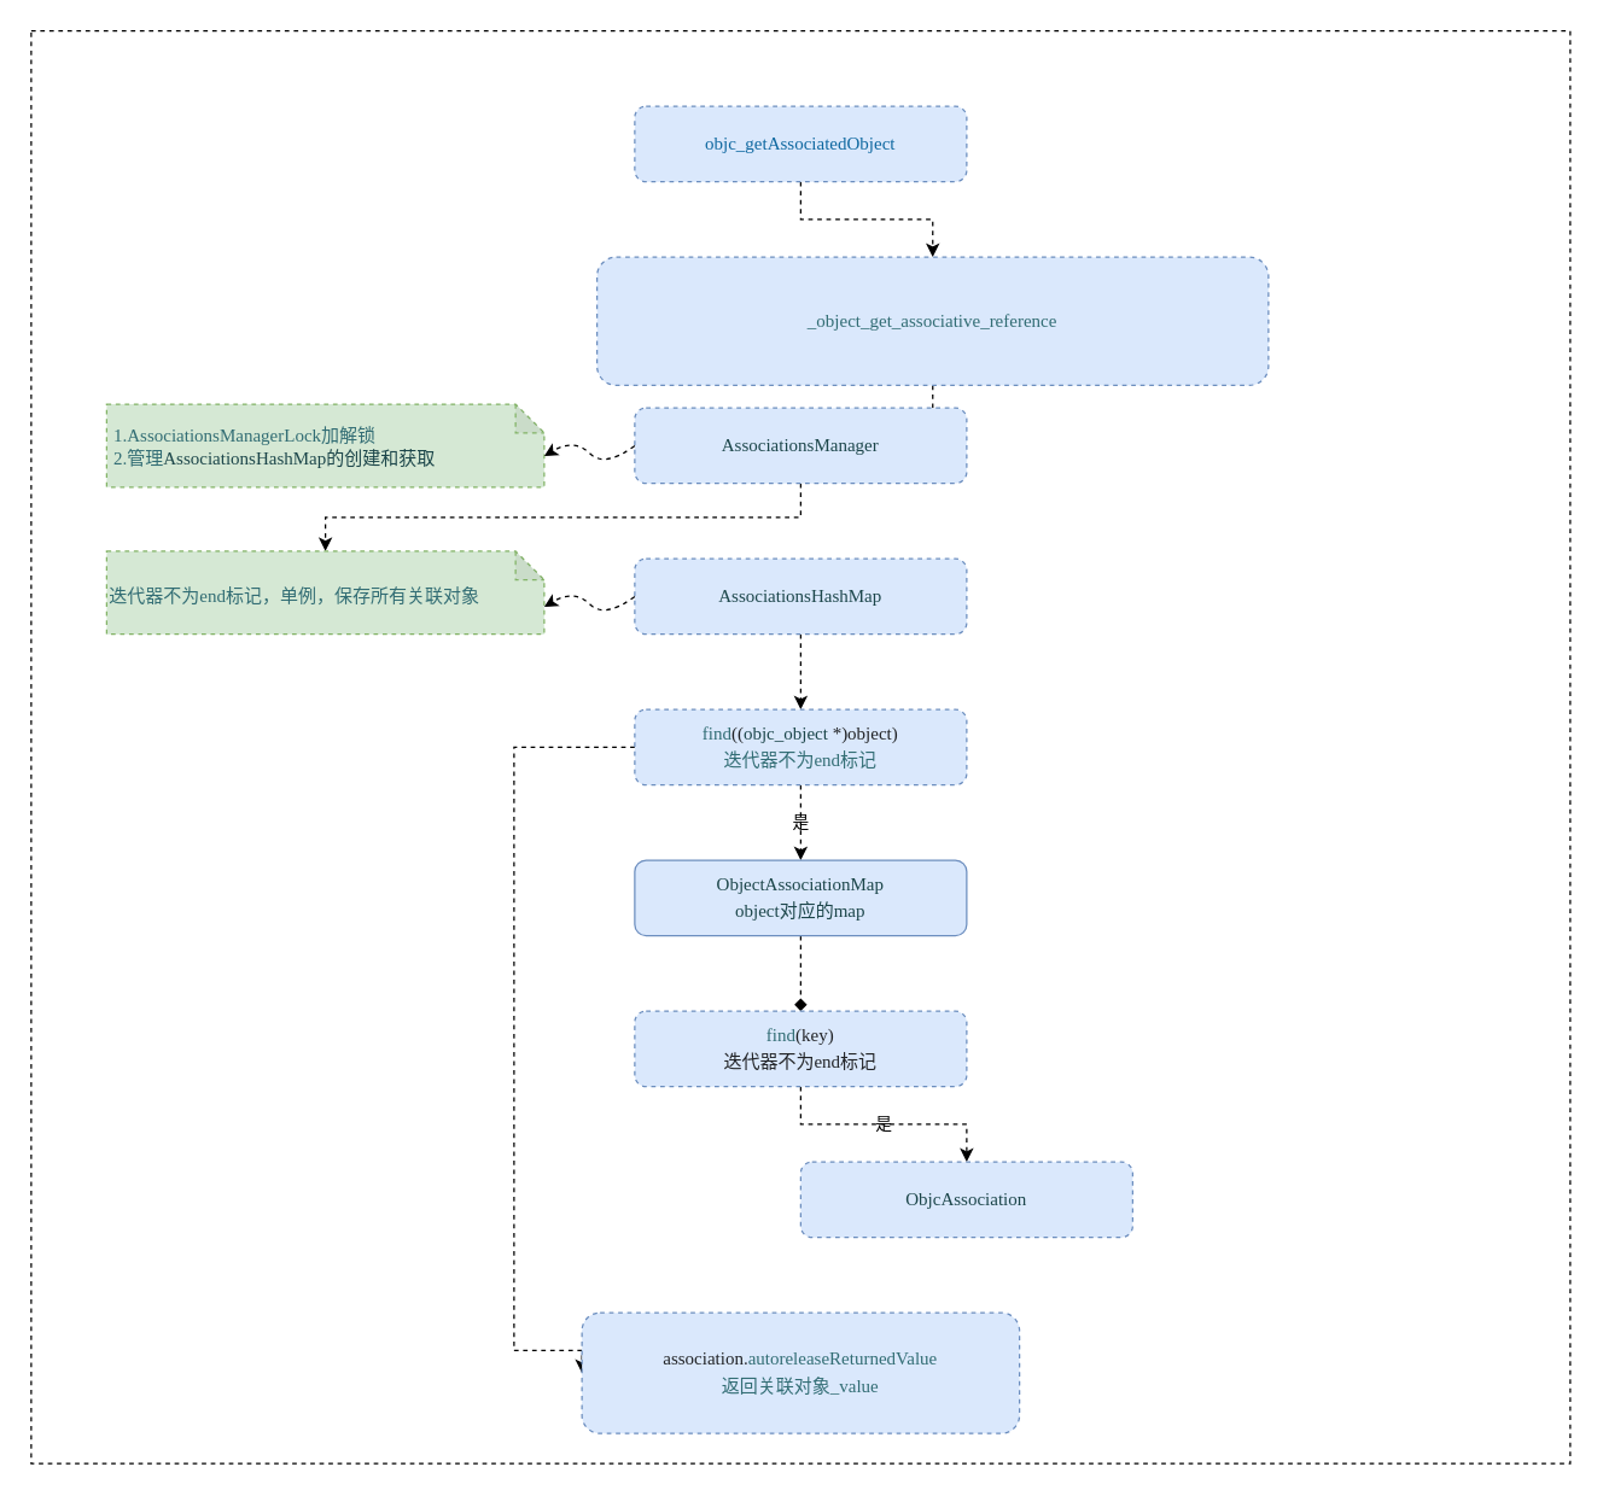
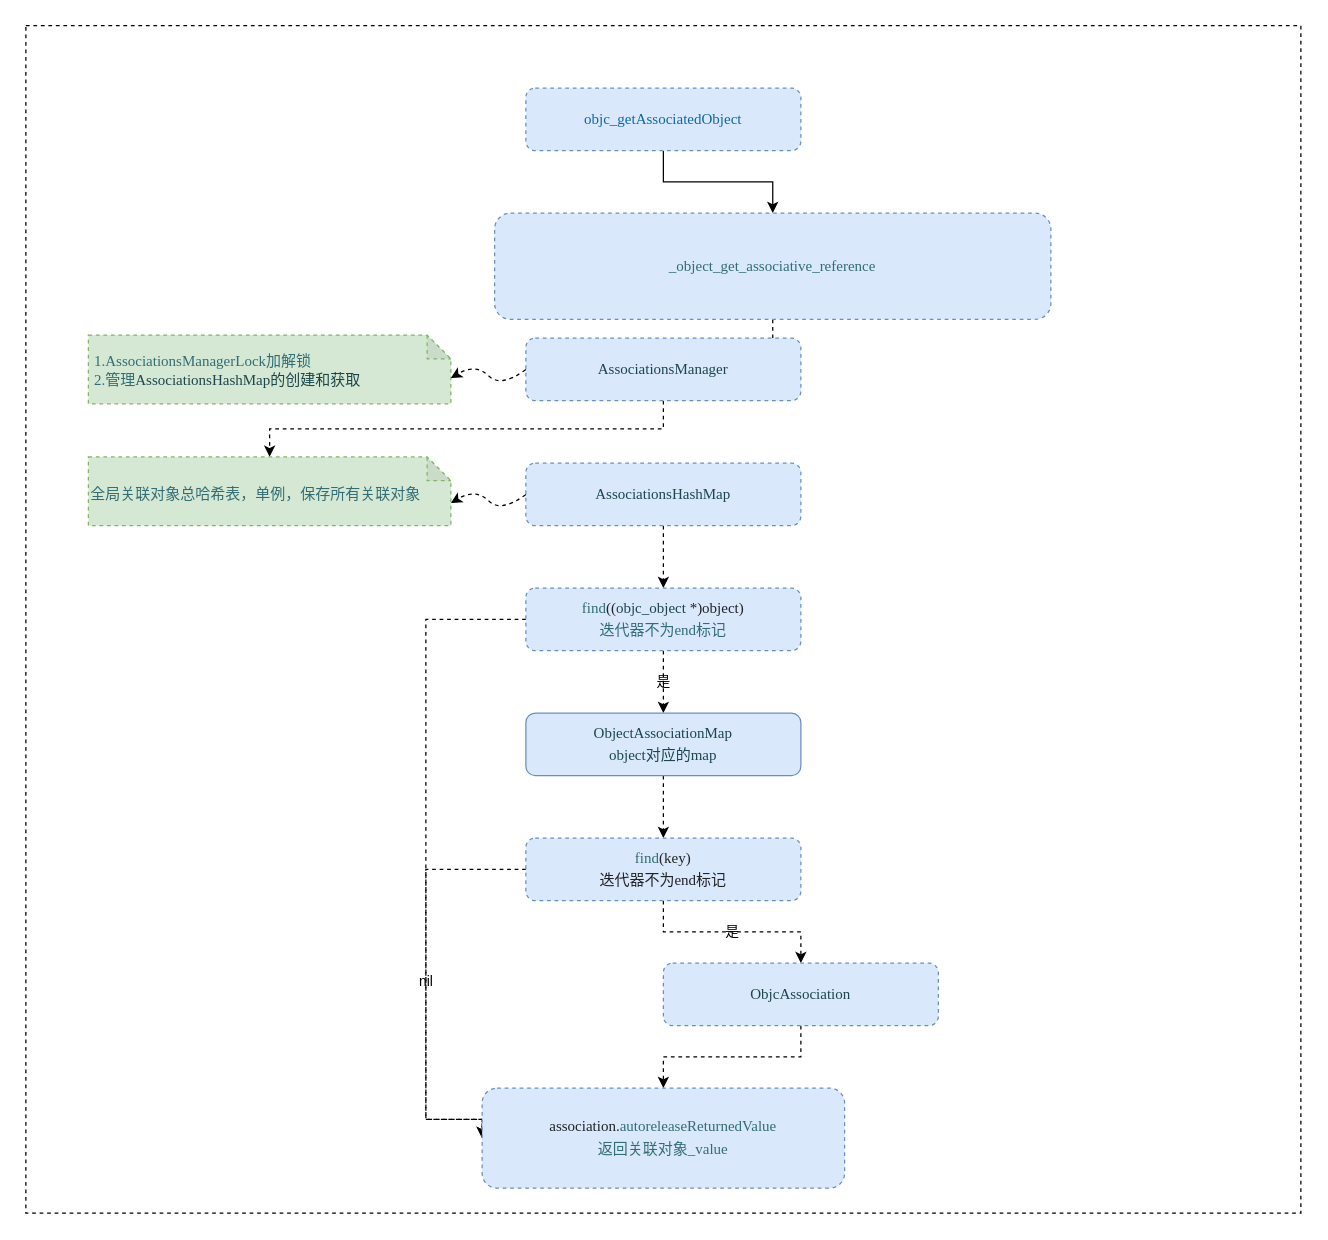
  <mxCell id="0" />
  <mxCell id="1" parent="0" />
  <mxCell id="2" value="" style="rounded=0;whiteSpace=wrap;html=1;dashed=1;labelBackgroundColor=none;" vertex="1" parent="1"><mxGeometry x="20" y="20" width="1020" height="950" as="geometry" /></mxCell>
- <mxCell id="3" style="edgeStyle=orthogonalEdgeStyle;rounded=0;orthogonalLoop=1;jettySize=auto;html=1;exitX=0.5;exitY=1;exitDx=0;exitDy=0;entryX=0.5;entryY=0;entryDx=0;entryDy=0;dashed=1;" edge="1" parent="1" source="4" target="6"><mxGeometry relative="1" as="geometry" /></mxCell>
+ <mxCell id="3" style="edgeStyle=orthogonalEdgeStyle;rounded=0;orthogonalLoop=1;jettySize=auto;html=1;exitX=0.5;exitY=1;exitDx=0;exitDy=0;entryX=0.5;entryY=0;entryDx=0;entryDy=0;dashed=0;" edge="1" parent="1" source="4" target="6"><mxGeometry relative="1" as="geometry" /></mxCell>
  <mxCell id="4" value="&lt;p style=&quot;margin: 0px; font-stretch: normal; line-height: normal; font-family: menlo; color: rgb(15, 104, 160);&quot;&gt;objc_getAssociatedObject&lt;/p&gt;" style="rounded=1;whiteSpace=wrap;html=1;dashed=1;fillColor=#dae8fc;strokeColor=#6c8ebf;" vertex="1" parent="1"><mxGeometry x="420" y="70" width="220" height="50" as="geometry" /></mxCell>
  <mxCell id="5" style="edgeStyle=orthogonalEdgeStyle;rounded=0;orthogonalLoop=1;jettySize=auto;html=1;exitX=0.5;exitY=1;exitDx=0;exitDy=0;entryX=0.5;entryY=0;entryDx=0;entryDy=0;dashed=1;" edge="1" parent="1" source="6" target="8"><mxGeometry relative="1" as="geometry" /></mxCell>
  <mxCell id="6" value="&lt;p style=&quot;margin: 0px; font-stretch: normal; line-height: normal; font-family: menlo; color: rgb(50, 109, 116);&quot;&gt;_object_get_associative_reference&lt;/p&gt;" style="rounded=1;whiteSpace=wrap;html=1;dashed=1;fillColor=#dae8fc;strokeColor=#6c8ebf;" vertex="1" parent="1"><mxGeometry x="395" y="170" width="445" height="85" as="geometry" /></mxCell>
  <mxCell id="7" style="edgeStyle=orthogonalEdgeStyle;rounded=0;orthogonalLoop=1;jettySize=auto;html=1;exitX=0.5;exitY=1;exitDx=0;exitDy=0;dashed=1;" edge="1" parent="1" source="8" target="12"><mxGeometry relative="1" as="geometry" /></mxCell>
  <mxCell id="8" value="&lt;p style=&quot;margin: 0px; font-stretch: normal; line-height: normal; font-family: menlo; color: rgb(28, 70, 74);&quot;&gt;AssociationsManager&lt;/p&gt;" style="rounded=1;whiteSpace=wrap;html=1;dashed=1;fillColor=#dae8fc;strokeColor=#6c8ebf;" vertex="1" parent="1"><mxGeometry x="420" y="270" width="220" height="50" as="geometry" /></mxCell>
  <mxCell id="9" style="edgeStyle=orthogonalEdgeStyle;rounded=0;orthogonalLoop=1;jettySize=auto;html=1;exitX=0.5;exitY=1;exitDx=0;exitDy=0;entryX=0.5;entryY=0;entryDx=0;entryDy=0;dashed=1;labelBackgroundColor=none;" edge="1" parent="1" source="10" target="17"><mxGeometry relative="1" as="geometry" /></mxCell>
  <mxCell id="10" value="&lt;p style=&quot;margin: 0px; font-stretch: normal; line-height: normal; font-family: menlo; color: rgb(28, 70, 74);&quot;&gt;AssociationsHashMap&lt;/p&gt;" style="rounded=1;whiteSpace=wrap;html=1;dashed=1;fillColor=#dae8fc;strokeColor=#6c8ebf;" vertex="1" parent="1"><mxGeometry x="420" y="370" width="220" height="50" as="geometry" /></mxCell>
  <mxCell id="11" value="&lt;p style=&quot;margin: 0px; font-stretch: normal; line-height: normal; font-family: menlo; color: rgb(50, 109, 116);&quot;&gt;&amp;nbsp;1.AssociationsManagerLock加解锁&lt;/p&gt;&lt;span style=&quot;color: rgb(50, 109, 116); font-family: menlo;&quot;&gt;&amp;nbsp;2.管理&lt;/span&gt;&lt;span style=&quot;color: rgb(28, 70, 74); font-family: menlo;&quot;&gt;AssociationsHashMap的创建和获取&lt;/span&gt;" style="shape=note;whiteSpace=wrap;html=1;backgroundOutline=1;darkOpacity=0.05;align=left;size=19;labelBackgroundColor=none;fillColor=#d5e8d4;strokeColor=#82b366;dashed=1;" vertex="1" parent="1"><mxGeometry x="70" y="267.5" width="290" height="55" as="geometry" /></mxCell>
- <mxCell id="12" value="&lt;p style=&quot;margin: 0px; font-stretch: normal; line-height: normal; font-family: menlo; color: rgb(50, 109, 116);&quot;&gt;迭代器不为end标记，单例，保存所有关联对象&lt;/p&gt;" style="shape=note;whiteSpace=wrap;html=1;backgroundOutline=1;darkOpacity=0.05;align=left;size=19;labelBackgroundColor=none;fillColor=#d5e8d4;strokeColor=#82b366;dashed=1;" vertex="1" parent="1"><mxGeometry x="70" y="365" width="290" height="55" as="geometry" /></mxCell>
+ <mxCell id="12" value="&lt;p style=&quot;margin: 0px; font-stretch: normal; line-height: normal; font-family: menlo; color: rgb(50, 109, 116);&quot;&gt;全局关联对象总哈希表，单例，保存所有关联对象&lt;/p&gt;" style="shape=note;whiteSpace=wrap;html=1;backgroundOutline=1;darkOpacity=0.05;align=left;size=19;labelBackgroundColor=none;fillColor=#d5e8d4;strokeColor=#82b366;dashed=1;" vertex="1" parent="1"><mxGeometry x="70" y="365" width="290" height="55" as="geometry" /></mxCell>
  <mxCell id="13" value="" style="curved=1;endArrow=classic;html=1;entryX=0;entryY=0;entryDx=290;entryDy=37;entryPerimeter=0;exitX=0;exitY=0.5;exitDx=0;exitDy=0;labelBackgroundColor=none;dashed=1;" edge="1" parent="1" target="12"><mxGeometry width="50" height="50" relative="1" as="geometry"><mxPoint x="420" y="395" as="sourcePoint" /><mxPoint x="420" y="370" as="targetPoint" /><Array as="points"><mxPoint x="400" y="410" /><mxPoint x="380" y="390" /></Array></mxGeometry></mxCell>
  <mxCell id="14" value="" style="curved=1;endArrow=classic;html=1;entryX=0;entryY=0;entryDx=290;entryDy=37;entryPerimeter=0;exitX=0;exitY=0.5;exitDx=0;exitDy=0;labelBackgroundColor=none;dashed=1;" edge="1" parent="1"><mxGeometry width="50" height="50" relative="1" as="geometry"><mxPoint x="420" y="295" as="sourcePoint" /><mxPoint x="360" y="302" as="targetPoint" /><Array as="points"><mxPoint x="400" y="310" /><mxPoint x="380" y="290" /></Array></mxGeometry></mxCell>
  <mxCell id="15" value="是" style="edgeStyle=orthogonalEdgeStyle;rounded=0;orthogonalLoop=1;jettySize=auto;html=1;exitX=0.5;exitY=1;exitDx=0;exitDy=0;entryX=0.5;entryY=0;entryDx=0;entryDy=0;dashed=1;labelBackgroundColor=none;" edge="1" parent="1" source="17" target="19"><mxGeometry relative="1" as="geometry" /></mxCell>
  <mxCell id="16" style="edgeStyle=orthogonalEdgeStyle;rounded=0;orthogonalLoop=1;jettySize=auto;html=1;exitX=0;exitY=0.5;exitDx=0;exitDy=0;dashed=1;entryX=0;entryY=0.5;entryDx=0;entryDy=0;labelBackgroundColor=none;" edge="1" parent="1" source="17" target="25"><mxGeometry relative="1" as="geometry"><mxPoint x="320" y="900" as="targetPoint" /><Array as="points"><mxPoint x="340" y="495" /><mxPoint x="340" y="895" /></Array></mxGeometry></mxCell>
  <mxCell id="17" value="&lt;p style=&quot;margin: 0px; font-stretch: normal; line-height: normal; font-family: menlo; color: rgba(0, 0, 0, 0.85);&quot;&gt;&lt;span style=&quot;color: #326d74&quot;&gt;find&lt;/span&gt;((&lt;span style=&quot;color: #1c464a&quot;&gt;objc_object&lt;/span&gt; *)object)&lt;/p&gt;&lt;p style=&quot;margin: 0px ; font-stretch: normal ; line-height: normal ; font-family: &amp;quot;menlo&amp;quot; ; color: rgb(50 , 109 , 116)&quot;&gt;迭代器不为end标记&lt;/p&gt;" style="rounded=1;whiteSpace=wrap;html=1;dashed=1;fillColor=#dae8fc;strokeColor=#6c8ebf;labelBackgroundColor=none;" vertex="1" parent="1"><mxGeometry x="420" y="470" width="220" height="50" as="geometry" /></mxCell>
- <mxCell id="18" style="edgeStyle=orthogonalEdgeStyle;rounded=0;orthogonalLoop=1;jettySize=auto;html=1;exitX=0.5;exitY=1;exitDx=0;exitDy=0;entryX=0.5;entryY=0;entryDx=0;entryDy=0;dashed=1;labelBackgroundColor=none;endArrow=diamond;" edge="1" parent="1" source="19" target="22"><mxGeometry relative="1" as="geometry" /></mxCell>
+ <mxCell id="18" style="edgeStyle=orthogonalEdgeStyle;rounded=0;orthogonalLoop=1;jettySize=auto;html=1;exitX=0.5;exitY=1;exitDx=0;exitDy=0;entryX=0.5;entryY=0;entryDx=0;entryDy=0;dashed=1;labelBackgroundColor=none;" edge="1" parent="1" source="19" target="22"><mxGeometry relative="1" as="geometry" /></mxCell>
  <mxCell id="19" value="&lt;p style=&quot;margin: 0px; font-stretch: normal; line-height: normal; font-family: menlo; color: rgb(28, 70, 74);&quot;&gt;ObjectAssociationMap&lt;/p&gt;&lt;p style=&quot;margin: 0px; font-stretch: normal; line-height: normal; font-family: menlo; color: rgb(28, 70, 74);&quot;&gt;object对应的map&lt;/p&gt;" style="rounded=1;whiteSpace=wrap;html=1;dashed=0;fillColor=#dae8fc;strokeColor=#6c8ebf;labelBackgroundColor=none;" vertex="1" parent="1"><mxGeometry x="420" y="570" width="220" height="50" as="geometry" /></mxCell>
  <mxCell id="20" value="是" style="edgeStyle=orthogonalEdgeStyle;rounded=0;orthogonalLoop=1;jettySize=auto;html=1;exitX=0.5;exitY=1;exitDx=0;exitDy=0;entryX=0.5;entryY=0;entryDx=0;entryDy=0;dashed=1;labelBackgroundColor=none;" edge="1" parent="1" source="22" target="24"><mxGeometry relative="1" as="geometry" /></mxCell>
+ <mxCell id="21" value="nil" style="edgeStyle=orthogonalEdgeStyle;rounded=0;orthogonalLoop=1;jettySize=auto;html=1;exitX=0;exitY=0.5;exitDx=0;exitDy=0;entryX=0;entryY=0.5;entryDx=0;entryDy=0;dashed=1;labelBackgroundColor=none;" edge="1" parent="1" source="22" target="25"><mxGeometry relative="1" as="geometry"><Array as="points"><mxPoint x="340" y="695" /><mxPoint x="340" y="895" /></Array></mxGeometry></mxCell>
  <mxCell id="22" value="&lt;p style=&quot;margin: 0px; font-stretch: normal; line-height: normal; font-family: menlo; color: rgba(0, 0, 0, 0.85);&quot;&gt;&lt;span style=&quot;color: #326d74&quot;&gt;find&lt;/span&gt;(key)&lt;/p&gt;&lt;p style=&quot;margin: 0px; font-stretch: normal; line-height: normal; font-family: menlo; color: rgba(0, 0, 0, 0.85);&quot;&gt;迭代器不为end标记&lt;/p&gt;" style="rounded=1;whiteSpace=wrap;html=1;dashed=1;fillColor=#dae8fc;strokeColor=#6c8ebf;labelBackgroundColor=none;" vertex="1" parent="1"><mxGeometry x="420" y="670" width="220" height="50" as="geometry" /></mxCell>
+ <mxCell id="23" style="edgeStyle=orthogonalEdgeStyle;rounded=0;orthogonalLoop=1;jettySize=auto;html=1;exitX=0.5;exitY=1;exitDx=0;exitDy=0;entryX=0.5;entryY=0;entryDx=0;entryDy=0;dashed=1;labelBackgroundColor=none;" edge="1" parent="1" source="24" target="25"><mxGeometry relative="1" as="geometry" /></mxCell>
  <mxCell id="24" value="&lt;p style=&quot;margin: 0px; font-stretch: normal; line-height: normal; font-family: menlo; color: rgb(28, 70, 74);&quot;&gt;ObjcAssociation&lt;/p&gt;" style="rounded=1;whiteSpace=wrap;html=1;dashed=1;fillColor=#dae8fc;strokeColor=#6c8ebf;labelBackgroundColor=none;" vertex="1" parent="1"><mxGeometry x="530" y="770" width="220" height="50" as="geometry" /></mxCell>
  <mxCell id="25" value="&lt;p style=&quot;margin: 0px ; font-stretch: normal ; line-height: normal ; font-family: &amp;#34;menlo&amp;#34; ; color: rgb(50 , 109 , 116)&quot;&gt;&lt;span style=&quot;color: rgba(0 , 0 , 0 , 0.85)&quot;&gt;association.&lt;/span&gt;autoreleaseReturnedValue&lt;/p&gt;&lt;p style=&quot;margin: 0px ; font-stretch: normal ; line-height: normal ; font-family: &amp;#34;menlo&amp;#34; ; color: rgb(50 , 109 , 116)&quot;&gt;返回关联对象_value&lt;/p&gt;" style="rounded=1;whiteSpace=wrap;html=1;dashed=1;fillColor=#dae8fc;strokeColor=#6c8ebf;labelBackgroundColor=none;" vertex="1" parent="1"><mxGeometry x="385" y="870" width="290" height="80" as="geometry" /></mxCell>
